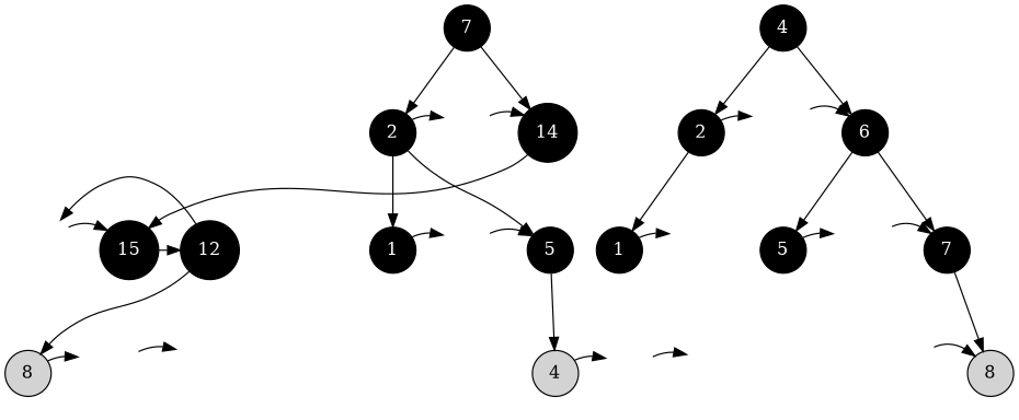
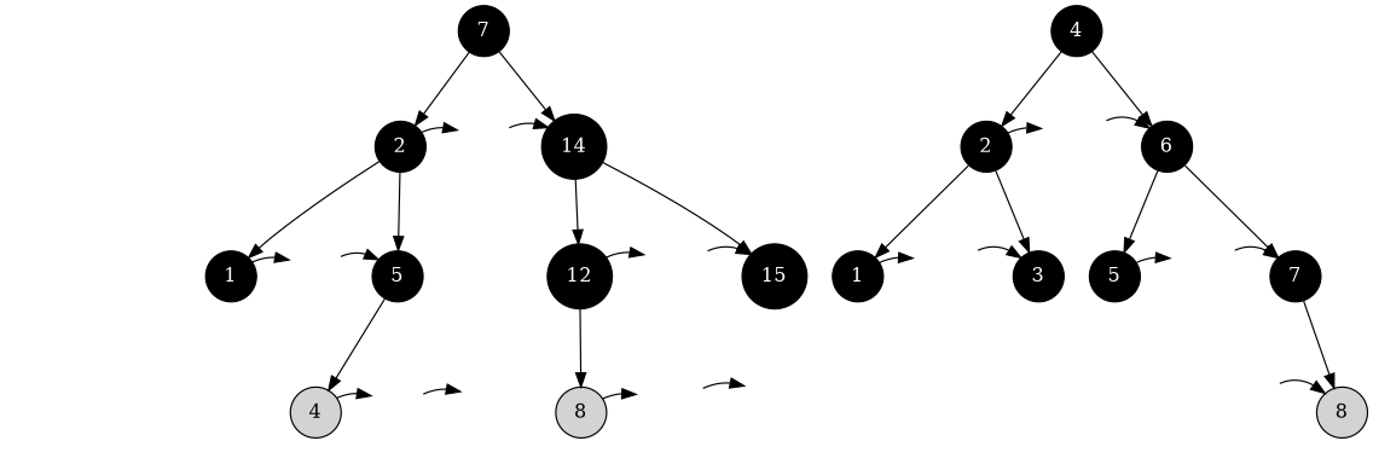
  digraph {
    node [fillcolor=black fontcolor=white shape=circle style=filled]
    e7 [style=invis]
    14
    2
    e2 [style=invis]
    5
    1
    e14 [style=invis]
    15
    n9 [label=12]
    4 [fillcolor=lightgray fontcolor=black]
    e5 [style=invis]
    e5r [style=invis]
    8 [fillcolor=lightgray fontcolor=black]
    e11 [style=invis]
    e11r [style=invis]
    n16 [label=2]
    be4 [style=invis]
    n18 [label=6]
    n19 [label=1]
    be2 [style=invis]
+   n21 [label=3]
    n22 [label=5]
    be6 [style=invis]
    n24 [label=7]
    n25 [fillcolor=lightgray fontcolor=black label=8]
    be7l [style=invis]
    e1l [style=invis]
    e1 [style=invis]
    e1r [style=invis]
    7
    n31 [label=4]
    subgraph sub_1 {
      rank=same
      e7
      14
      2
    }
    subgraph sub_2 {
      rank=same
      e2
      5
      1
    }
    subgraph sub_3 {
      rank=same
      e14
      15
      n9
    }
    subgraph sub_4 {
      rank=same
      4
      e5
      e5r
    }
    subgraph sub_5 {
      rank=same
      8
      e11
      e11r
    }
    subgraph sub_6 {
      rank=same
      n16
      be4
      n18
    }
    subgraph sub_7 {
      rank=same
      n19
      be2
+     n21
    }
    subgraph sub_8 {
      rank=same
      n22
      be6
      n24
    }
    subgraph sub_9 {
      rank=same
      n25
      be7l
    }
    e7 -> 14 [style=invis]
    e7 -> 14
    14 -> e14 [style=invis]
    14 -> 15
-   15 -> n9
+   14 -> n9
    2 -> e7 [style=invis]
    2 -> e7
    2 -> e2 [style=invis]
    2 -> 5
    2 -> 1
    e2 -> 5 [style=invis]
    e2 -> 5
    5 -> 4
    5 -> e5 [style=invis]
    5 -> e5r [style=invis]
    1 -> e2 [style=invis]
    1 -> e2
    1 -> e1l [style=invis]
    1 -> e1 [style=invis]
    1 -> e1r [style=invis]
    e14 -> 15 [style=invis]
    e14 -> 15
    n9 -> e14 [style=invis]
    n9 -> e14
    n9 -> 8
    n9 -> e11 [style=invis]
    n9 -> e11r [style=invis]
    4 -> e5 [style=invis]
    4 -> e5
    e5 -> e5r [style=invis]
    e5 -> e5r
    8 -> e11 [style=invis]
    8 -> e11
    e11 -> e11r [style=invis]
    e11 -> e11r
    n16 -> be4 [style=invis]
    n16 -> be4
    n16 -> n19
    n16 -> be2 [style=invis]
+   n16 -> n21
    be4 -> n18 [style=invis]
    be4 -> n18
    n18 -> n22
    n18 -> be6 [style=invis]
    n18 -> n24
    n19 -> be2 [style=invis]
    n19 -> be2
+   be2 -> n21 [style=invis]
+   be2 -> n21
    n22 -> be6 [style=invis]
    n22 -> be6
    be6 -> n24 [style=invis]
    be6 -> n24
    n24 -> n25
    n24 -> be7l [style=invis]
    be7l -> n25 [style=invis]
    be7l -> n25
    7 -> e7 [style=invis]
    7 -> 14
    7 -> 2
    n31 -> n16
    n31 -> be4 [style=invis]
    n31 -> n18
  }
